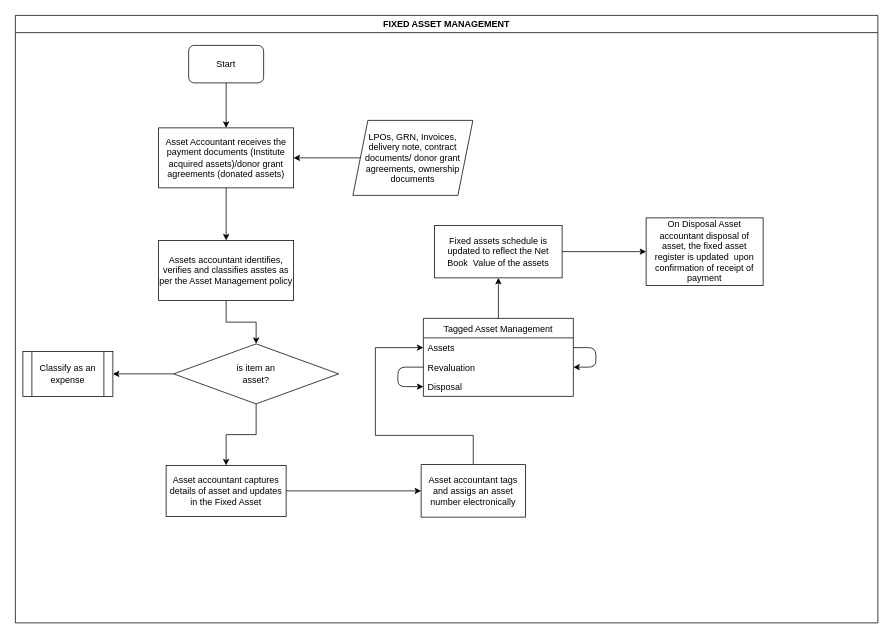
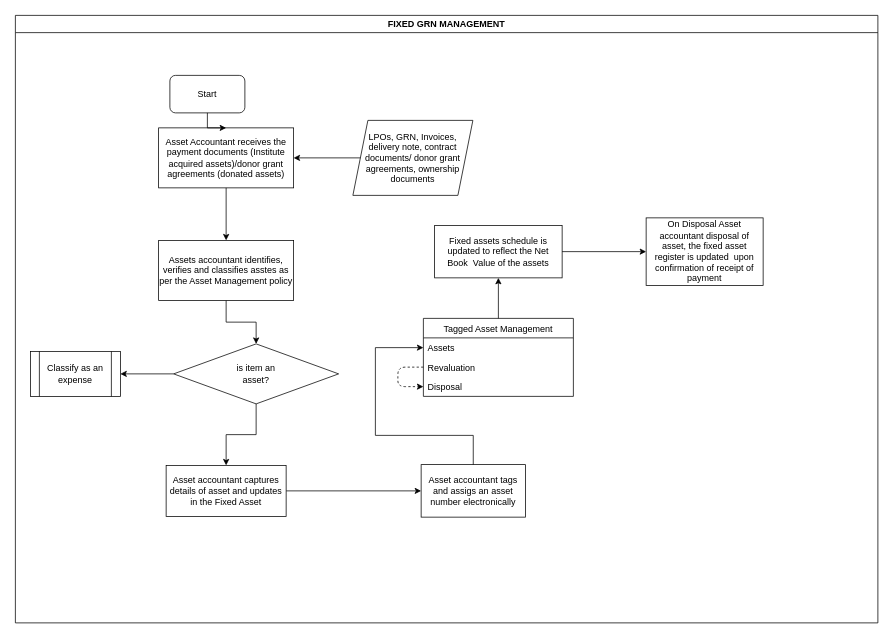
  <mxCell id="0" />
  <mxCell id="1" parent="0" />
- <mxCell id="2" value="&#10;FIXED ASSET MANAGEMENT&#10;" style="swimlane;" vertex="1" parent="1"><mxGeometry x="20" y="20" width="1150" height="810" as="geometry" /></mxCell>
- <mxCell id="3" value="Start" style="rounded=1;whiteSpace=wrap;html=1;" vertex="1" parent="2"><mxGeometry x="231" y="40" width="100" height="50" as="geometry" /></mxCell>
+ <mxCell id="2" value="&#10;FIXED GRN MANAGEMENT&#10;" style="swimlane;" vertex="1" parent="1"><mxGeometry x="20" y="20" width="1150" height="810" as="geometry" /></mxCell>
+ <mxCell id="3" value="Start" style="rounded=1;whiteSpace=wrap;html=1;" vertex="1" parent="2"><mxGeometry x="206" y="80" width="100" height="50" as="geometry" /></mxCell>
  <mxCell id="4" value="Asset Accountant receives the payment documents (Institute acquired assets)/donor grant agreements (donated assets)" style="rounded=0;whiteSpace=wrap;html=1;" vertex="1" parent="2"><mxGeometry x="191" y="150" width="180" height="80" as="geometry" /></mxCell>
  <mxCell id="5" value="" style="edgeStyle=orthogonalEdgeStyle;rounded=0;orthogonalLoop=1;jettySize=auto;html=1;entryX=0.5;entryY=0;entryDx=0;entryDy=0;" edge="1" parent="2" source="3" target="4"><mxGeometry relative="1" as="geometry"><mxPoint x="281" y="165" as="targetPoint" /></mxGeometry></mxCell>
  <mxCell id="6" value="LPOs, GRN, Invoices, delivery note, contract documents/ donor grant agreements, ownership documents" style="shape=parallelogram;perimeter=parallelogramPerimeter;whiteSpace=wrap;html=1;fixedSize=1;" vertex="1" parent="2"><mxGeometry x="450" y="140" width="160" height="100" as="geometry" /></mxCell>
  <mxCell id="7" value="" style="edgeStyle=orthogonalEdgeStyle;rounded=0;orthogonalLoop=1;jettySize=auto;html=1;entryX=1;entryY=0.5;entryDx=0;entryDy=0;" edge="1" parent="2" source="6" target="4"><mxGeometry relative="1" as="geometry"><mxPoint x="370" y="190" as="targetPoint" /></mxGeometry></mxCell>
  <mxCell id="8" value="&lt;div&gt;is item an &lt;br&gt;&lt;/div&gt;&lt;div&gt;asset?&lt;/div&gt;" style="rhombus;whiteSpace=wrap;html=1;" vertex="1" parent="2"><mxGeometry x="211" y="438" width="220" height="80" as="geometry" /></mxCell>
  <mxCell id="9" value="Tagged Asset Management" style="swimlane;fontStyle=0;childLayout=stackLayout;horizontal=1;startSize=26;fillColor=none;horizontalStack=0;resizeParent=1;resizeParentMax=0;resizeLast=0;collapsible=1;marginBottom=0;" vertex="1" parent="2"><mxGeometry x="544" y="404" width="200" height="104" as="geometry" /></mxCell>
  <mxCell id="10" value="Assets" style="text;strokeColor=none;fillColor=none;align=left;verticalAlign=top;spacingLeft=4;spacingRight=4;overflow=hidden;rotatable=0;points=[[0,0.5],[1,0.5]];portConstraint=eastwest;" vertex="1" parent="9"><mxGeometry y="26" width="200" height="26" as="geometry" /></mxCell>
  <mxCell id="11" value="Revaluation" style="text;strokeColor=none;fillColor=none;align=left;verticalAlign=top;spacingLeft=4;spacingRight=4;overflow=hidden;rotatable=0;points=[[0,0.5],[1,0.5]];portConstraint=eastwest;" vertex="1" parent="9"><mxGeometry y="52" width="200" height="26" as="geometry" /></mxCell>
  <mxCell id="12" value="Disposal" style="text;strokeColor=none;fillColor=none;align=left;verticalAlign=top;spacingLeft=4;spacingRight=4;overflow=hidden;rotatable=0;points=[[0,0.5],[1,0.5]];portConstraint=eastwest;" vertex="1" parent="9"><mxGeometry y="78" width="200" height="26" as="geometry" /></mxCell>
- <mxCell id="13" value="" style="endArrow=classic;html=1;exitX=1;exitY=0.5;exitDx=0;exitDy=0;entryX=1;entryY=0.5;entryDx=0;entryDy=0;" edge="1" parent="9" source="10" target="11"><mxGeometry width="50" height="50" relative="1" as="geometry"><mxPoint x="-170" y="206" as="sourcePoint" /><mxPoint x="-120" y="156" as="targetPoint" /><Array as="points"><mxPoint x="230" y="39" /><mxPoint x="230" y="65" /></Array></mxGeometry></mxCell>
- <mxCell id="14" value="" style="endArrow=classic;html=1;exitX=0;exitY=0.5;exitDx=0;exitDy=0;entryX=0;entryY=0.5;entryDx=0;entryDy=0;" edge="1" parent="9" source="11" target="12"><mxGeometry width="50" height="50" relative="1" as="geometry"><mxPoint x="-174" y="206" as="sourcePoint" /><mxPoint x="-124" y="156" as="targetPoint" /><Array as="points"><mxPoint x="-34" y="65" /><mxPoint x="-34" y="91" /></Array></mxGeometry></mxCell>
+ <mxCell id="14" value="" style="endArrow=classic;html=1;exitX=0;exitY=0.5;exitDx=0;exitDy=0;entryX=0;entryY=0.5;entryDx=0;entryDy=0;dashed=1;" edge="1" parent="9" source="11" target="12"><mxGeometry width="50" height="50" relative="1" as="geometry"><mxPoint x="-174" y="206" as="sourcePoint" /><mxPoint x="-124" y="156" as="targetPoint" /><Array as="points"><mxPoint x="-34" y="65" /><mxPoint x="-34" y="91" /></Array></mxGeometry></mxCell>
  <mxCell id="15" value="Fixed assets schedule is updated to reflect the Net Book&amp;nbsp; Value of the assets" style="whiteSpace=wrap;html=1;fontStyle=0;fillColor=none;startSize=26;" vertex="1" parent="2"><mxGeometry x="559" y="280" width="170" height="70" as="geometry" /></mxCell>
  <mxCell id="16" value="" style="edgeStyle=orthogonalEdgeStyle;rounded=0;orthogonalLoop=1;jettySize=auto;html=1;" edge="1" parent="2" source="9" target="15"><mxGeometry relative="1" as="geometry" /></mxCell>
  <mxCell id="17" value="" style="edgeStyle=orthogonalEdgeStyle;rounded=0;orthogonalLoop=1;jettySize=auto;html=1;" edge="1" parent="1" source="18" target="8"><mxGeometry relative="1" as="geometry"><mxPoint x="301" y="460" as="targetPoint" /></mxGeometry></mxCell>
  <mxCell id="18" value="Assets accountant identifies, verifies and classifies asstes as per the Asset Management policy" style="whiteSpace=wrap;html=1;rounded=0;" vertex="1" parent="1"><mxGeometry x="211" y="320" width="180" height="80" as="geometry" /></mxCell>
  <mxCell id="19" value="" style="edgeStyle=orthogonalEdgeStyle;rounded=0;orthogonalLoop=1;jettySize=auto;html=1;" edge="1" parent="1" source="4" target="18"><mxGeometry relative="1" as="geometry" /></mxCell>
- <mxCell id="20" value="Classify as an expense" style="shape=process;whiteSpace=wrap;html=1;backgroundOutline=1;" vertex="1" parent="1"><mxGeometry x="30" y="468" width="120" height="60" as="geometry" /></mxCell>
+ <mxCell id="20" value="Classify as an expense" style="shape=process;whiteSpace=wrap;html=1;backgroundOutline=1;" vertex="1" parent="1"><mxGeometry x="40" y="468" width="120" height="60" as="geometry" /></mxCell>
  <mxCell id="21" value="" style="edgeStyle=orthogonalEdgeStyle;rounded=0;orthogonalLoop=1;jettySize=auto;html=1;" edge="1" parent="1" source="8" target="20"><mxGeometry relative="1" as="geometry" /></mxCell>
  <mxCell id="22" value="" style="edgeStyle=orthogonalEdgeStyle;rounded=0;orthogonalLoop=1;jettySize=auto;html=1;" edge="1" parent="1" source="23" target="25"><mxGeometry relative="1" as="geometry" /></mxCell>
  <mxCell id="23" value="Asset accountant captures details of asset and updates in the Fixed Asset" style="whiteSpace=wrap;html=1;" vertex="1" parent="1"><mxGeometry x="221" y="620" width="160" height="68" as="geometry" /></mxCell>
  <mxCell id="24" value="" style="edgeStyle=orthogonalEdgeStyle;rounded=0;orthogonalLoop=1;jettySize=auto;html=1;" edge="1" parent="1" source="8" target="23"><mxGeometry relative="1" as="geometry" /></mxCell>
  <mxCell id="25" value="Asset accountant tags and assigs an asset number electronically" style="whiteSpace=wrap;html=1;" vertex="1" parent="1"><mxGeometry x="561" y="619" width="139" height="70" as="geometry" /></mxCell>
  <mxCell id="26" style="edgeStyle=orthogonalEdgeStyle;rounded=0;orthogonalLoop=1;jettySize=auto;html=1;exitX=0.5;exitY=0;exitDx=0;exitDy=0;entryX=0;entryY=0.5;entryDx=0;entryDy=0;" edge="1" parent="1" source="25" target="10"><mxGeometry relative="1" as="geometry"><Array as="points"><mxPoint x="631" y="580" /><mxPoint x="500" y="580" /><mxPoint x="500" y="463" /></Array></mxGeometry></mxCell>
  <mxCell id="27" value="On Disposal Asset accountant disposal of asset, the fixed asset register is updated&amp;nbsp; upon confirmation of receipt of payment" style="whiteSpace=wrap;html=1;fontStyle=0;fillColor=none;startSize=26;" vertex="1" parent="1"><mxGeometry x="861" y="290" width="156" height="90" as="geometry" /></mxCell>
  <mxCell id="28" value="" style="edgeStyle=orthogonalEdgeStyle;rounded=0;orthogonalLoop=1;jettySize=auto;html=1;" edge="1" parent="1" source="15" target="27"><mxGeometry relative="1" as="geometry" /></mxCell>
